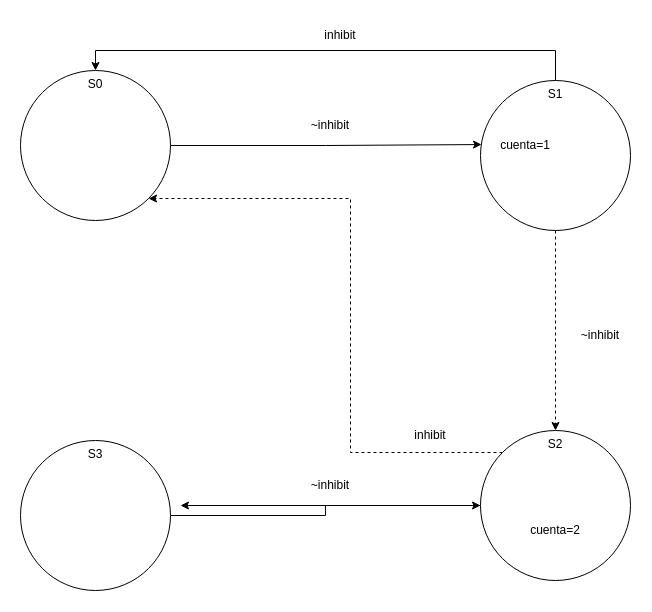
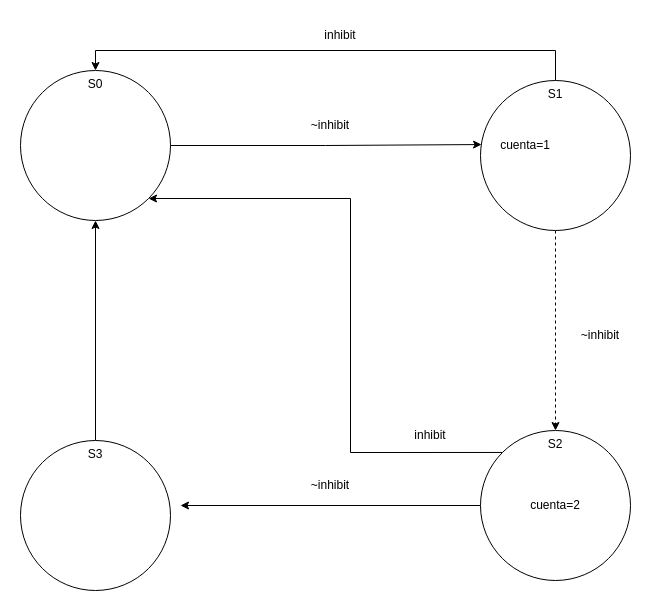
  <mxCell id="0" />
  <mxCell id="1" parent="0" />
  <mxCell id="2" value="S0" style="ellipse;whiteSpace=wrap;html=1;aspect=fixed;verticalAlign=top;" vertex="1" parent="1"><mxGeometry x="20" y="70" width="150" height="150" as="geometry" /></mxCell>
  <mxCell id="3" style="edgeStyle=orthogonalEdgeStyle;rounded=0;orthogonalLoop=1;jettySize=auto;html=1;" edge="1" parent="1" source="5"><mxGeometry relative="1" as="geometry"><mxPoint x="180" y="505" as="targetPoint" /></mxGeometry></mxCell>
- <mxCell id="4" style="edgeStyle=orthogonalEdgeStyle;rounded=0;orthogonalLoop=1;jettySize=auto;html=1;exitX=0;exitY=0;exitDx=0;exitDy=0;entryX=1;entryY=1;entryDx=0;entryDy=0;dashed=1;" edge="1" parent="1" source="5" target="2"><mxGeometry relative="1" as="geometry"><Array as="points"><mxPoint x="350" y="452" /><mxPoint x="350" y="198" /></Array></mxGeometry></mxCell>
+ <mxCell id="4" style="edgeStyle=orthogonalEdgeStyle;rounded=0;orthogonalLoop=1;jettySize=auto;html=1;exitX=0;exitY=0;exitDx=0;exitDy=0;entryX=1;entryY=1;entryDx=0;entryDy=0;" edge="1" parent="1" source="5" target="2"><mxGeometry relative="1" as="geometry"><Array as="points"><mxPoint x="350" y="452" /><mxPoint x="350" y="198" /></Array></mxGeometry></mxCell>
  <mxCell id="5" value="S2" style="ellipse;whiteSpace=wrap;html=1;aspect=fixed;verticalAlign=top;" vertex="1" parent="1"><mxGeometry x="480" y="430" width="150" height="150" as="geometry" /></mxCell>
  <mxCell id="6" style="edgeStyle=orthogonalEdgeStyle;rounded=0;orthogonalLoop=1;jettySize=auto;html=1;entryX=0.5;entryY=0;entryDx=0;entryDy=0;dashed=1;" edge="1" parent="1" source="8" target="5"><mxGeometry relative="1" as="geometry" /></mxCell>
  <mxCell id="7" style="edgeStyle=orthogonalEdgeStyle;rounded=0;orthogonalLoop=1;jettySize=auto;html=1;entryX=0.5;entryY=0;entryDx=0;entryDy=0;" edge="1" parent="1" source="8" target="2"><mxGeometry relative="1" as="geometry"><Array as="points"><mxPoint x="555" y="50" /><mxPoint x="95" y="50" /></Array></mxGeometry></mxCell>
  <mxCell id="8" value="S1" style="ellipse;whiteSpace=wrap;html=1;aspect=fixed;verticalAlign=top;" vertex="1" parent="1"><mxGeometry x="480" y="80" width="150" height="150" as="geometry" /></mxCell>
- <mxCell id="9" style="edgeStyle=orthogonalEdgeStyle;rounded=0;orthogonalLoop=1;jettySize=auto;html=1;" edge="1" parent="1" source="10" target="5"><mxGeometry relative="1" as="geometry" /></mxCell>
+ <mxCell id="9" style="edgeStyle=orthogonalEdgeStyle;rounded=0;orthogonalLoop=1;jettySize=auto;html=1;entryX=0.5;entryY=1;entryDx=0;entryDy=0;" edge="1" parent="1" source="10" target="2"><mxGeometry relative="1" as="geometry" /></mxCell>
  <mxCell id="10" value="S3" style="ellipse;whiteSpace=wrap;html=1;aspect=fixed;verticalAlign=top;" vertex="1" parent="1"><mxGeometry x="20" y="440" width="150" height="150" as="geometry" /></mxCell>
  <mxCell id="11" style="edgeStyle=orthogonalEdgeStyle;rounded=0;orthogonalLoop=1;jettySize=auto;html=1;entryX=0.007;entryY=0.427;entryDx=0;entryDy=0;entryPerimeter=0;" edge="1" parent="1" source="2" target="8"><mxGeometry relative="1" as="geometry" /></mxCell>
  <mxCell id="12" value="~inhibit" style="text;html=1;align=center;verticalAlign=middle;whiteSpace=wrap;rounded=0;" vertex="1" parent="1"><mxGeometry x="300" y="110" width="60" height="30" as="geometry" /></mxCell>
  <mxCell id="13" value="cuenta=1" style="text;html=1;align=center;verticalAlign=middle;whiteSpace=wrap;rounded=0;" vertex="1" parent="1"><mxGeometry x="495" y="130" width="60" height="30" as="geometry" /></mxCell>
- <mxCell id="14" value="cuenta=2" style="text;html=1;align=center;verticalAlign=middle;whiteSpace=wrap;rounded=0;" vertex="1" parent="1"><mxGeometry x="525" y="515" width="60" height="30" as="geometry" /></mxCell>
+ <mxCell id="14" value="cuenta=2" style="text;html=1;align=center;verticalAlign=middle;whiteSpace=wrap;rounded=0;" vertex="1" parent="1"><mxGeometry x="525" y="490" width="60" height="30" as="geometry" /></mxCell>
  <mxCell id="15" value="~inhibit" style="text;html=1;align=center;verticalAlign=middle;whiteSpace=wrap;rounded=0;" vertex="1" parent="1"><mxGeometry x="570" y="320" width="60" height="30" as="geometry" /></mxCell>
  <mxCell id="16" value="~inhibit" style="text;html=1;align=center;verticalAlign=middle;whiteSpace=wrap;rounded=0;" vertex="1" parent="1"><mxGeometry x="300" y="470" width="60" height="30" as="geometry" /></mxCell>
  <mxCell id="17" value="inhibit" style="text;html=1;align=center;verticalAlign=middle;whiteSpace=wrap;rounded=0;" vertex="1" parent="1"><mxGeometry x="400" y="420" width="60" height="30" as="geometry" /></mxCell>
  <mxCell id="18" value="inhibit" style="text;html=1;align=center;verticalAlign=middle;whiteSpace=wrap;rounded=0;" vertex="1" parent="1"><mxGeometry x="310" y="20" width="60" height="30" as="geometry" /></mxCell>
